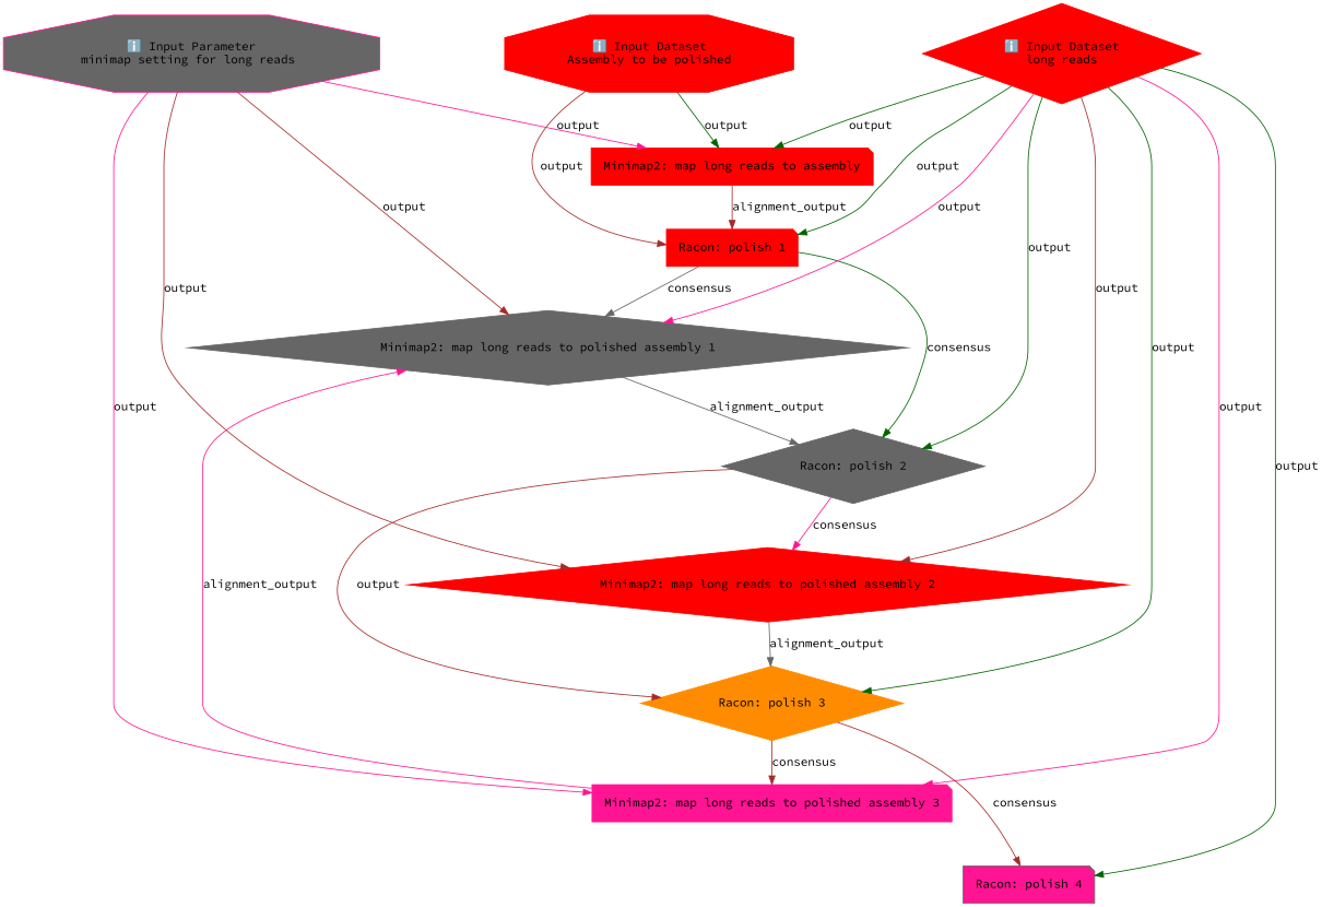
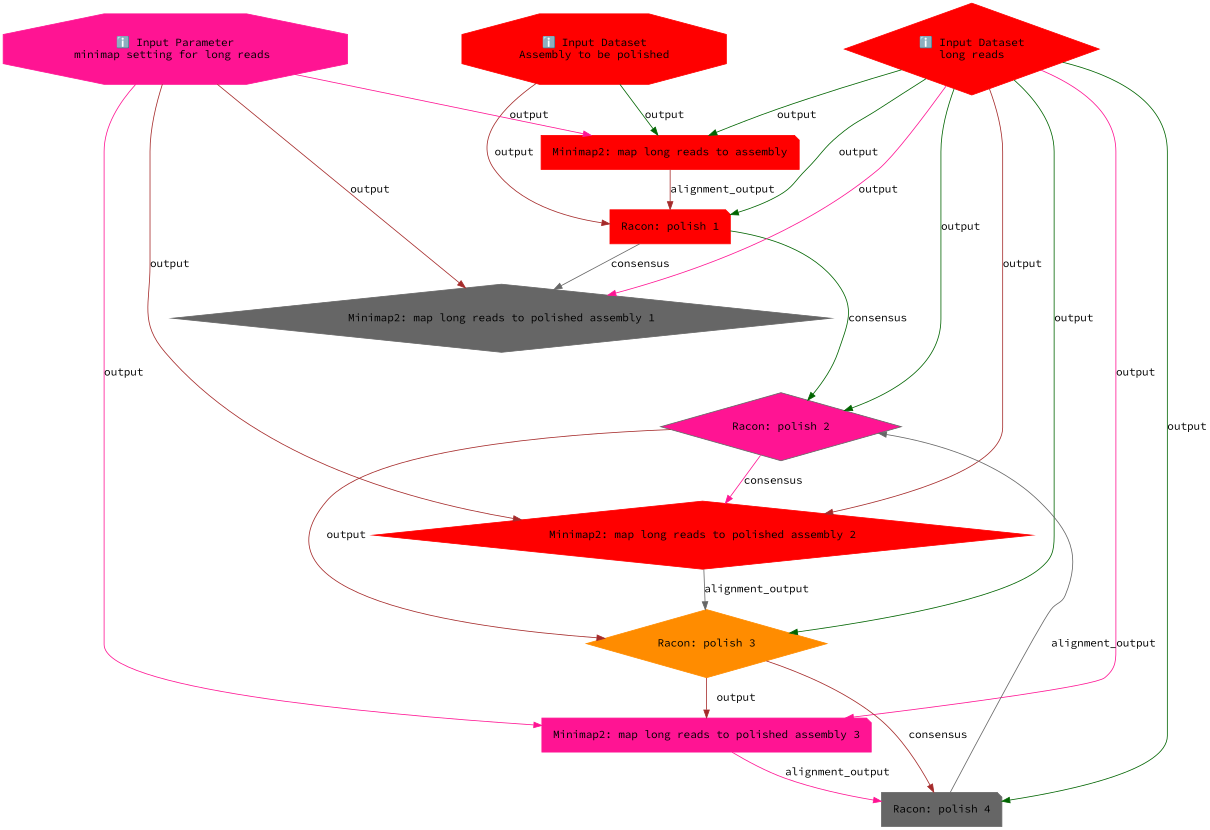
  digraph {
    fontname="Source Code Pro"
    node [color=red fontname="Source Code Pro" margin="0.2,0.2" shape=diamond style=filled]
    edge [color=brown fontname="Source Code Pro"]
    n1 [label="ℹ️ Input Dataset\nAssembly to be polished" shape=octagon]
    n2 [label="Minimap2: map long reads to assembly" shape=note]
    n3 [label="Racon: polish 1" shape=note]
    n4 [color=gray40 label="Minimap2: map long reads to polished assembly 1"]
-   n5 [color=gray40 label="Racon: polish 2"]
+   n5 [color=gray40 label="Racon: polish 2" fillcolor=deeppink]
    n6 [label="ℹ️ Input Dataset\nlong reads"]
    n7 [label="Minimap2: map long reads to polished assembly 2"]
    n8 [color=darkorange label="Racon: polish 3"]
    n9 [color=deeppink label="Minimap2: map long reads to polished assembly 3" shape=note]
-   n10 [color=gray40 label="Racon: polish 4" shape=note fillcolor=deeppink]
-   n11 [color=deeppink label="ℹ️ Input Parameter\nminimap setting for long reads " shape=octagon fillcolor=gray40]
+   n10 [color=gray40 label="Racon: polish 4" shape=note]
+   n11 [color=deeppink label="ℹ️ Input Parameter\nminimap setting for long reads " shape=octagon]
    n1 -> n2 [color=darkgreen label=output]
    n1 -> n3 [label=output]
    n2 -> n3 [label=alignment_output]
    n3 -> n4 [color=gray40 label=consensus]
    n3 -> n5 [color=darkgreen label=consensus]
-   n4 -> n5 [color=gray40 label=alignment_output]
+   n10 -> n5 [color=gray40 label=alignment_output]
    n5 -> n7 [color=deeppink label=consensus]
    n5 -> n8 [label=output]
    n6 -> n2 [color=darkgreen label=output]
    n6 -> n3 [color=darkgreen label=output]
    n6 -> n4 [color=deeppink label=output]
    n6 -> n5 [color=darkgreen label=output]
    n6 -> n7 [label=output]
    n6 -> n8 [color=darkgreen label=output]
    n6 -> n9 [color=deeppink label=output]
    n6 -> n10 [color=darkgreen label=output]
    n7 -> n8 [color=gray40 label=alignment_output]
-   n8 -> n9 [label=consensus]
+   n8 -> n9 [label=output]
    n8 -> n10 [label=consensus]
-   n9 -> n4 [color=deeppink label=alignment_output]
+   n9 -> n10 [color=deeppink label=alignment_output]
    n11 -> n2 [color=deeppink label=output]
    n11 -> n4 [label=output]
    n11 -> n7 [label=output]
    n11 -> n9 [color=deeppink label=output]
  }
